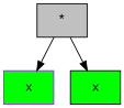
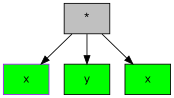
  digraph {
    fontname="IBM Plex Sans"
    node [fillcolor=green shape=box style=filled color=black fontname="IBM Plex Sans"]
    edge [fontname="IBM Plex Sans"]
    n1 [fillcolor=grey label="*"]
    n2 [label=x color=purple]
+   n3 [label=y]
    n4 [label=x]
    n1 -> n2
+   n1 -> n3
    n1 -> n4
  }
